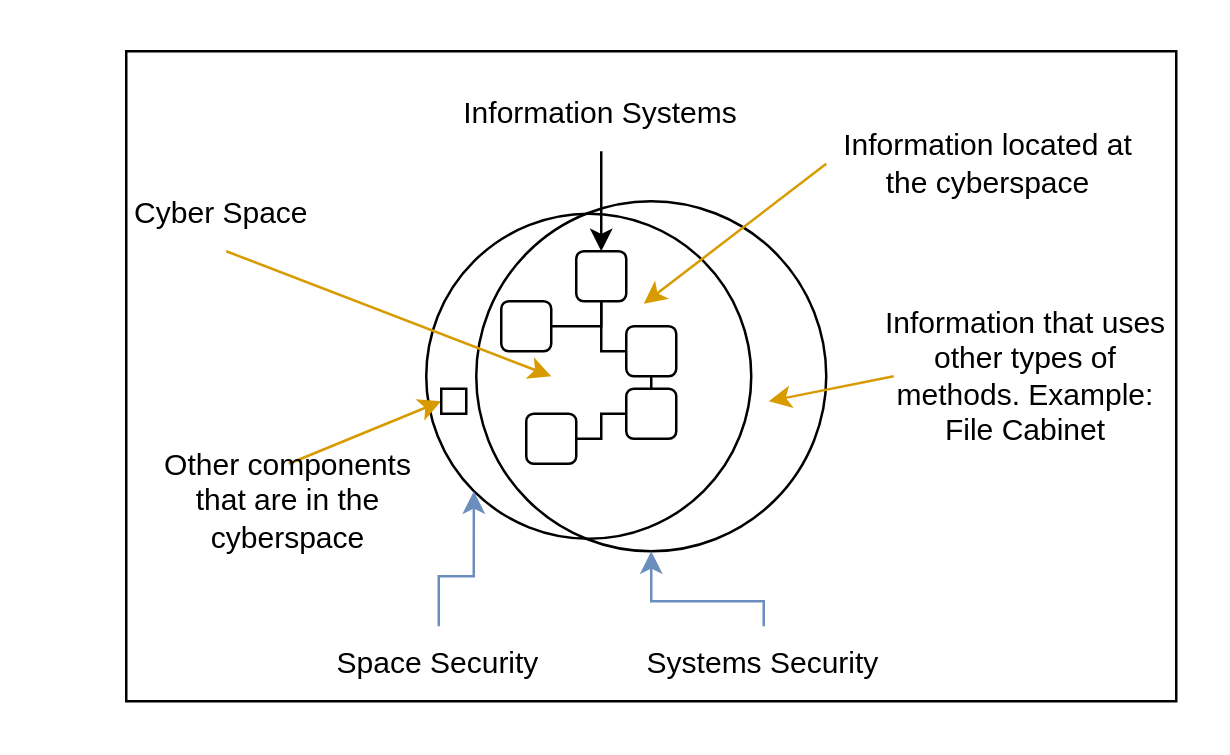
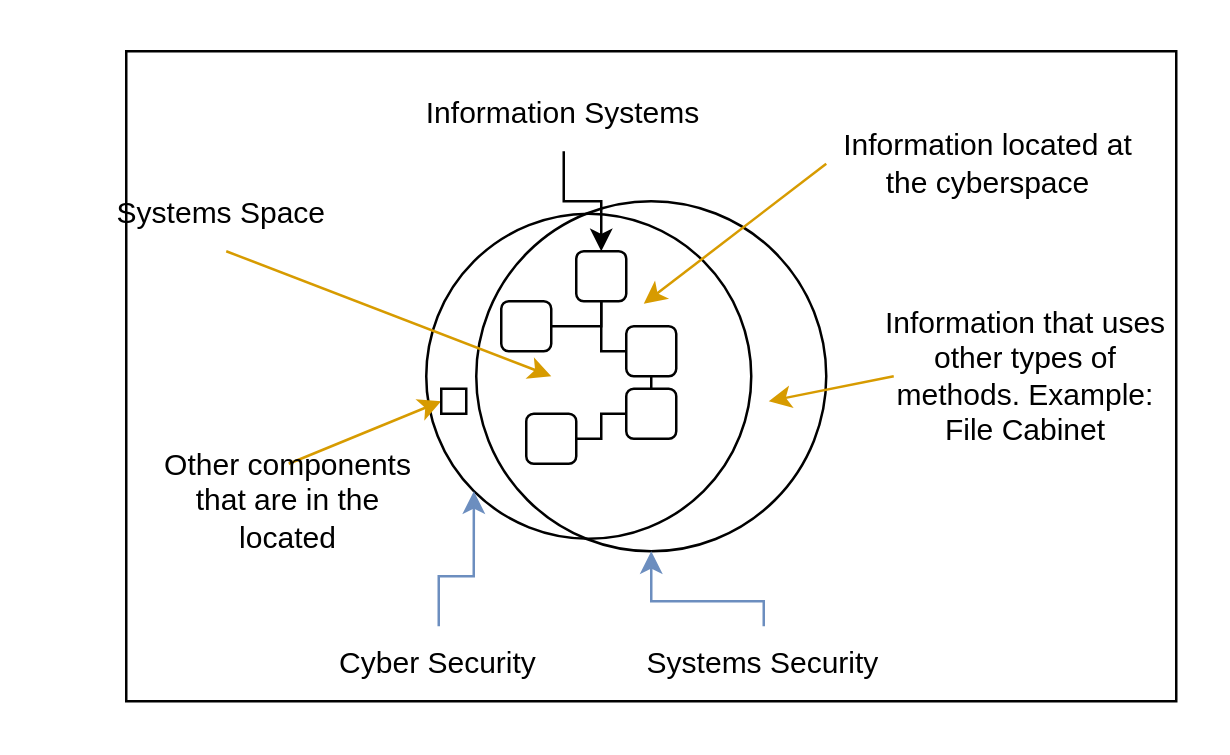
  <mxCell id="0" />
  <mxCell id="1" parent="0" />
  <mxCell id="2" value="" style="rounded=0;whiteSpace=wrap;html=1;fillColor=none;" parent="1" vertex="1"><mxGeometry x="50" y="20" width="420" height="260" as="geometry" /></mxCell>
  <mxCell id="3" value="" style="ellipse;whiteSpace=wrap;html=1;aspect=fixed;fillColor=none;" parent="1" vertex="1"><mxGeometry x="170" y="85" width="130" height="130" as="geometry" /></mxCell>
  <mxCell id="4" value="" style="ellipse;whiteSpace=wrap;html=1;aspect=fixed;fillColor=none;" parent="1" vertex="1"><mxGeometry x="190" y="80" width="140" height="140" as="geometry" /></mxCell>
  <mxCell id="5" style="edgeStyle=orthogonalEdgeStyle;rounded=0;orthogonalLoop=1;jettySize=auto;html=1;entryX=0.5;entryY=1;entryDx=0;entryDy=0;fillColor=#dae8fc;strokeColor=#6c8ebf;" parent="1" source="6" target="4" edge="1"><mxGeometry relative="1" as="geometry"><Array as="points"><mxPoint x="305" y="240" /><mxPoint x="260" y="240" /></Array></mxGeometry></mxCell>
  <mxCell id="6" value="Systems Security" style="text;html=1;strokeColor=none;fillColor=none;align=center;verticalAlign=middle;whiteSpace=wrap;rounded=0;" parent="1" vertex="1"><mxGeometry x="250" y="250" width="110" height="30" as="geometry" /></mxCell>
  <mxCell id="7" style="edgeStyle=orthogonalEdgeStyle;rounded=0;orthogonalLoop=1;jettySize=auto;html=1;entryX=0;entryY=1;entryDx=0;entryDy=0;endArrow=classic;endFill=1;fillColor=#dae8fc;strokeColor=#6c8ebf;" parent="1" source="8" target="3" edge="1"><mxGeometry relative="1" as="geometry" /></mxCell>
- <mxCell id="8" value="Space Security" style="text;html=1;strokeColor=none;fillColor=none;align=center;verticalAlign=middle;whiteSpace=wrap;rounded=0;" parent="1" vertex="1"><mxGeometry x="120" y="250" width="110" height="30" as="geometry" /></mxCell>
+ <mxCell id="8" value="Cyber Security" style="text;html=1;strokeColor=none;fillColor=none;align=center;verticalAlign=middle;whiteSpace=wrap;rounded=0;" parent="1" vertex="1"><mxGeometry x="120" y="250" width="110" height="30" as="geometry" /></mxCell>
  <mxCell id="9" style="edgeStyle=orthogonalEdgeStyle;rounded=0;orthogonalLoop=1;jettySize=auto;html=1;entryX=0.5;entryY=0;entryDx=0;entryDy=0;" parent="1" source="10" target="21" edge="1"><mxGeometry relative="1" as="geometry" /></mxCell>
- <mxCell id="10" value="Information Systems" style="text;html=1;strokeColor=none;fillColor=none;align=center;verticalAlign=middle;whiteSpace=wrap;rounded=0;" parent="1" vertex="1"><mxGeometry x="160" y="30" width="160" height="30" as="geometry" /></mxCell>
+ <mxCell id="10" value="Information Systems" style="text;html=1;strokeColor=none;fillColor=none;align=center;verticalAlign=middle;whiteSpace=wrap;rounded=0;" parent="1" vertex="1"><mxGeometry x="145" y="30" width="160" height="30" as="geometry" /></mxCell>
  <mxCell id="11" value="Information that uses other types of methods. Example: File Cabinet" style="text;html=1;strokeColor=none;fillColor=none;align=center;verticalAlign=middle;whiteSpace=wrap;rounded=0;" parent="1" vertex="1"><mxGeometry x="350" y="135" width="120" height="30" as="geometry" /></mxCell>
  <mxCell id="12" value="" style="endArrow=classic;html=1;rounded=0;exitX=0;exitY=0.5;exitDx=0;exitDy=0;fillColor=#ffe6cc;strokeColor=#d79b00;" parent="1" edge="1"><mxGeometry width="50" height="50" relative="1" as="geometry"><mxPoint x="357" y="150" as="sourcePoint" /><mxPoint x="307" y="160" as="targetPoint" /><Array as="points"><mxPoint x="307" y="160" /></Array></mxGeometry></mxCell>
- <mxCell id="13" value="Cyber Space&amp;nbsp;" style="text;html=1;strokeColor=none;fillColor=none;align=center;verticalAlign=middle;whiteSpace=wrap;rounded=0;" parent="1" vertex="1"><mxGeometry y="70" width="140" height="30" as="geometry" x="20" /></mxCell>
+ <mxCell id="13" value="Systems Space&amp;nbsp;" style="text;html=1;strokeColor=none;fillColor=none;align=center;verticalAlign=middle;whiteSpace=wrap;rounded=0;" parent="1" vertex="1"><mxGeometry y="70" width="140" height="30" as="geometry" x="20" /></mxCell>
  <mxCell id="14" value="" style="endArrow=classic;html=1;rounded=0;exitX=0.5;exitY=1;exitDx=0;exitDy=0;fillColor=#ffe6cc;strokeColor=#d79b00;" parent="1" source="13" edge="1"><mxGeometry width="50" height="50" relative="1" as="geometry"><mxPoint x="170" y="200" as="sourcePoint" /><mxPoint x="220" y="150" as="targetPoint" /></mxGeometry></mxCell>
  <mxCell id="15" value="" style="rounded=1;whiteSpace=wrap;html=1;fillColor=none;" parent="1" vertex="1"><mxGeometry x="250" y="155" width="20" height="20" as="geometry" /></mxCell>
  <mxCell id="16" style="edgeStyle=orthogonalEdgeStyle;rounded=0;orthogonalLoop=1;jettySize=auto;html=1;exitX=0.5;exitY=1;exitDx=0;exitDy=0;entryX=0.5;entryY=0;entryDx=0;entryDy=0;endArrow=none;endFill=0;" parent="1" source="17" target="15" edge="1"><mxGeometry relative="1" as="geometry" /></mxCell>
  <mxCell id="17" value="" style="rounded=1;whiteSpace=wrap;html=1;fillColor=none;" parent="1" vertex="1"><mxGeometry x="250" y="130" width="20" height="20" as="geometry" /></mxCell>
  <mxCell id="18" style="edgeStyle=orthogonalEdgeStyle;rounded=0;orthogonalLoop=1;jettySize=auto;html=1;exitX=1;exitY=0.5;exitDx=0;exitDy=0;entryX=0;entryY=0.5;entryDx=0;entryDy=0;endArrow=none;endFill=0;" parent="1" source="19" target="15" edge="1"><mxGeometry relative="1" as="geometry"><Array as="points"><mxPoint x="240" y="175" /><mxPoint x="240" y="165" /></Array></mxGeometry></mxCell>
  <mxCell id="19" value="" style="rounded=1;whiteSpace=wrap;html=1;fillColor=none;" parent="1" vertex="1"><mxGeometry x="210" y="165" width="20" height="20" as="geometry" /></mxCell>
  <mxCell id="20" style="edgeStyle=orthogonalEdgeStyle;rounded=0;orthogonalLoop=1;jettySize=auto;html=1;entryX=0;entryY=0.5;entryDx=0;entryDy=0;endArrow=none;endFill=0;" parent="1" source="21" target="17" edge="1"><mxGeometry relative="1" as="geometry" /></mxCell>
  <mxCell id="21" value="" style="rounded=1;whiteSpace=wrap;html=1;fillColor=none;" parent="1" vertex="1"><mxGeometry x="230" y="100" width="20" height="20" as="geometry" /></mxCell>
  <mxCell id="22" style="edgeStyle=orthogonalEdgeStyle;rounded=0;orthogonalLoop=1;jettySize=auto;html=1;entryX=0.5;entryY=1;entryDx=0;entryDy=0;endArrow=none;endFill=0;" parent="1" source="23" target="21" edge="1"><mxGeometry relative="1" as="geometry" /></mxCell>
  <mxCell id="23" value="" style="rounded=1;whiteSpace=wrap;html=1;fillColor=none;" parent="1" vertex="1"><mxGeometry x="200" y="120" width="20" height="20" as="geometry" /></mxCell>
  <mxCell id="24" value="" style="endArrow=classic;html=1;rounded=0;exitX=0;exitY=0.5;exitDx=0;exitDy=0;fillColor=#ffe6cc;strokeColor=#d79b00;" parent="1" source="25" edge="1"><mxGeometry width="50" height="50" relative="1" as="geometry"><mxPoint x="307" y="111" as="sourcePoint" /><mxPoint x="257" y="121" as="targetPoint" /><Array as="points"><mxPoint x="257" y="121" /></Array></mxGeometry></mxCell>
  <mxCell id="25" value="Information located at the cyberspace" style="text;html=1;strokeColor=none;fillColor=none;align=center;verticalAlign=middle;whiteSpace=wrap;rounded=0;" parent="1" vertex="1"><mxGeometry x="330" y="50" width="130" height="30" as="geometry" /></mxCell>
  <mxCell id="26" value="" style="endArrow=classic;html=1;rounded=0;exitX=0.5;exitY=0;exitDx=0;exitDy=0;fillColor=#ffe6cc;strokeColor=#d79b00;entryX=0;entryY=0.5;entryDx=0;entryDy=0;" parent="1" source="27" target="28" edge="1"><mxGeometry width="50" height="50" relative="1" as="geometry"><mxPoint x="59" y="115" as="sourcePoint" /><mxPoint x="189" y="165" as="targetPoint" /></mxGeometry></mxCell>
- <mxCell id="27" value="Other components that are in the cyberspace" style="text;html=1;strokeColor=none;fillColor=none;align=center;verticalAlign=middle;whiteSpace=wrap;rounded=0;" parent="1" vertex="1"><mxGeometry x="60" y="185" width="110" height="30" as="geometry" /></mxCell>
+ <mxCell id="27" value="Other components that are in the located" style="text;html=1;strokeColor=none;fillColor=none;align=center;verticalAlign=middle;whiteSpace=wrap;rounded=0;" parent="1" vertex="1"><mxGeometry x="60" y="185" width="110" height="30" as="geometry" /></mxCell>
  <mxCell id="28" value="" style="rounded=1;whiteSpace=wrap;html=1;fillColor=none;arcSize=0;" parent="1" vertex="1"><mxGeometry x="176" y="155" width="10" height="10" as="geometry" /></mxCell>
